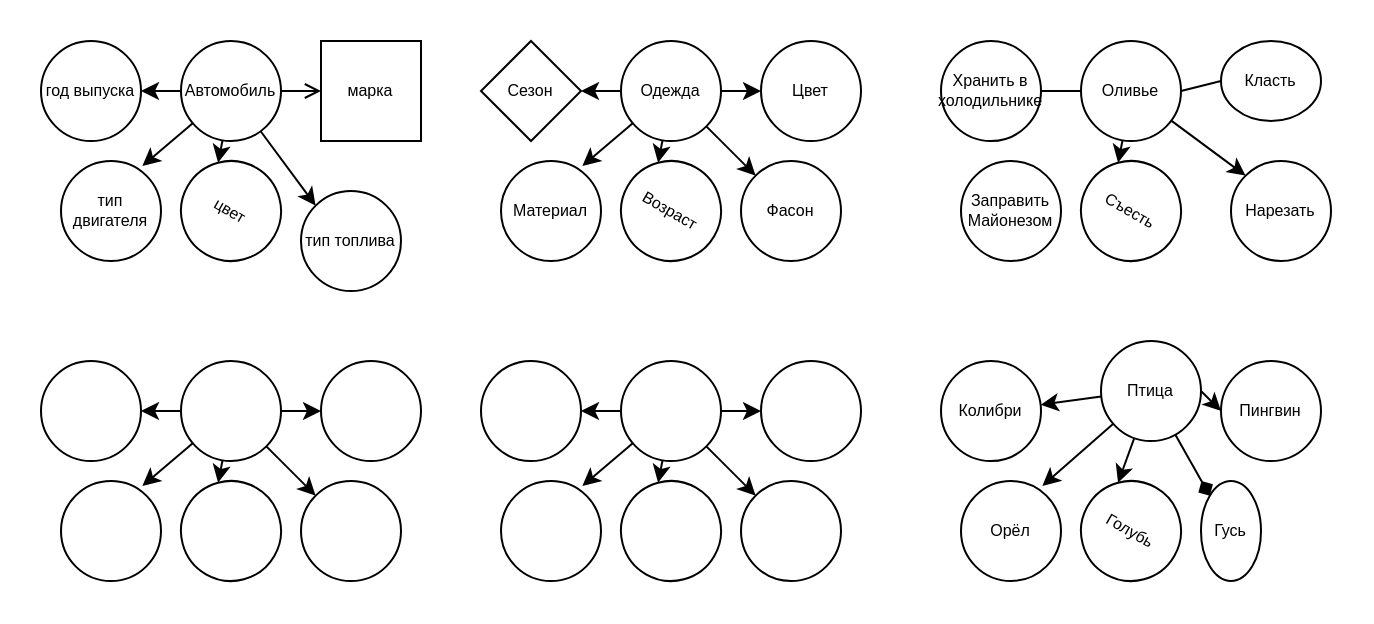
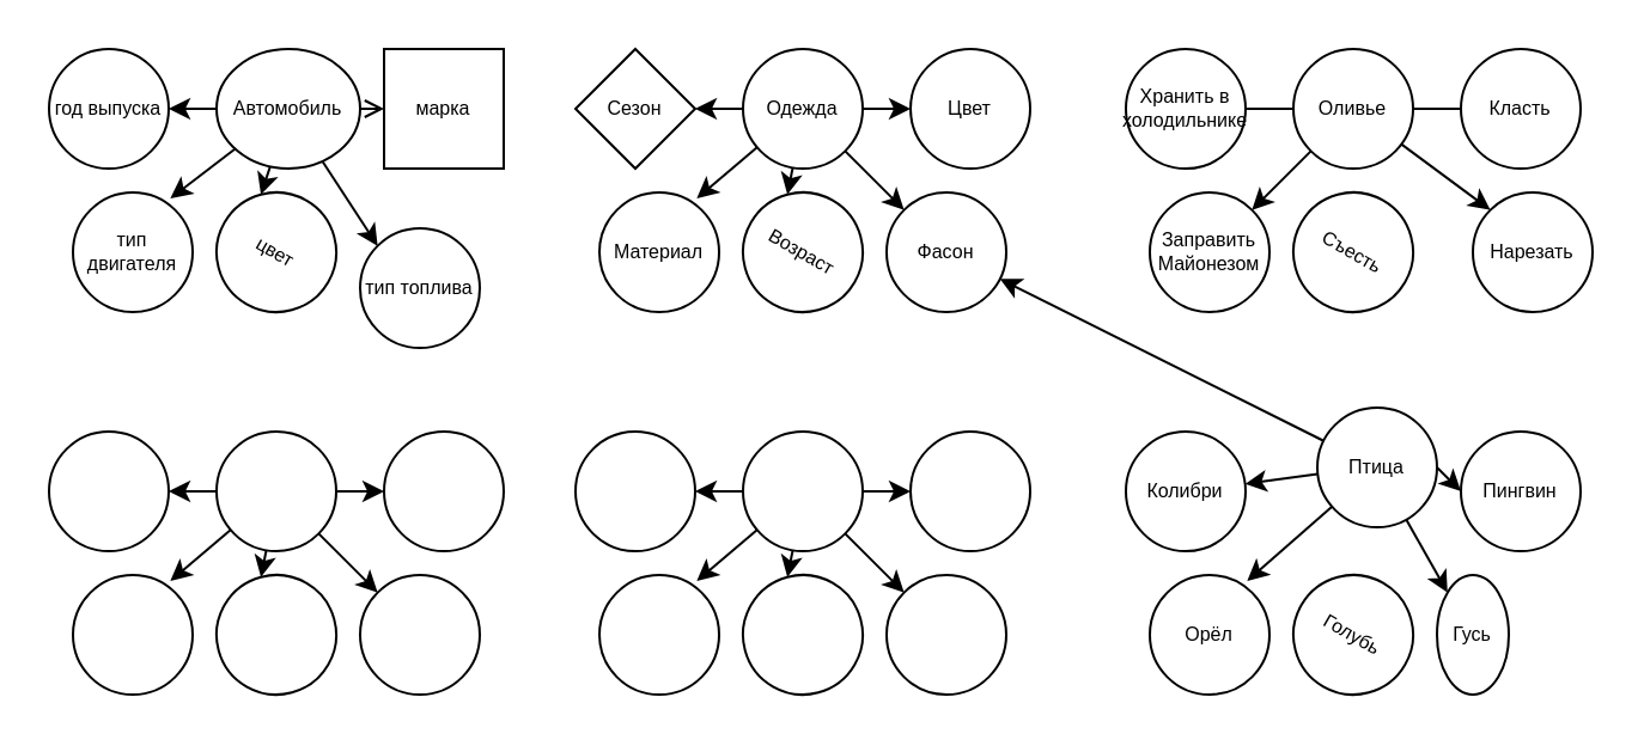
  <mxCell id="0" />
  <mxCell id="1" parent="0" />
  <mxCell id="2" style="edgeStyle=none;rounded=0;orthogonalLoop=1;jettySize=auto;html=1;fontSize=8;" edge="1" parent="1" source="7" target="8"><mxGeometry relative="1" as="geometry" /></mxCell>
  <mxCell id="3" style="edgeStyle=none;rounded=0;orthogonalLoop=1;jettySize=auto;html=1;exitX=1;exitY=0.5;exitDx=0;exitDy=0;entryX=0;entryY=0.5;entryDx=0;entryDy=0;fontSize=8;endArrow=open;" edge="1" parent="1" source="7" target="9"><mxGeometry relative="1" as="geometry" /></mxCell>
  <mxCell id="4" style="edgeStyle=none;rounded=0;orthogonalLoop=1;jettySize=auto;html=1;entryX=0;entryY=0;entryDx=0;entryDy=0;fontSize=8;" edge="1" parent="1" source="7" target="10"><mxGeometry relative="1" as="geometry" /></mxCell>
  <mxCell id="5" style="edgeStyle=none;rounded=0;orthogonalLoop=1;jettySize=auto;html=1;entryX=0;entryY=0;entryDx=0;entryDy=0;fontSize=8;" edge="1" parent="1" source="7" target="11"><mxGeometry relative="1" as="geometry" /></mxCell>
  <mxCell id="6" style="edgeStyle=none;rounded=0;orthogonalLoop=1;jettySize=auto;html=1;entryX=0.814;entryY=0.049;entryDx=0;entryDy=0;entryPerimeter=0;fontSize=8;" edge="1" parent="1" source="7" target="12"><mxGeometry relative="1" as="geometry" /></mxCell>
- <mxCell id="7" value="&lt;div style=&quot;font-size: 8px;&quot;&gt;&lt;span style=&quot;font-size: 8px;&quot;&gt;Автомобиль&lt;/span&gt;&lt;/div&gt;" style="ellipse;whiteSpace=wrap;html=1;aspect=fixed;align=center;fontSize=8;" vertex="1" parent="1"><mxGeometry x="90" y="20" width="50" height="50" as="geometry" /></mxCell>
+ <mxCell id="7" value="&lt;div style=&quot;font-size: 8px;&quot;&gt;&lt;span style=&quot;font-size: 8px;&quot;&gt;Автомобиль&lt;/span&gt;&lt;/div&gt;" style="ellipse;whiteSpace=wrap;html=1;aspect=fixed;align=center;fontSize=8;" vertex="1" parent="1"><mxGeometry x="90" y="20" width="60" height="50" as="geometry" /></mxCell>
  <mxCell id="8" value="&lt;font style=&quot;font-size: 8px;&quot;&gt;год выпуска&lt;/font&gt;" style="ellipse;whiteSpace=wrap;html=1;aspect=fixed;fontSize=8;" vertex="1" parent="1"><mxGeometry x="20" y="20" width="50" height="50" as="geometry" /></mxCell>
  <mxCell id="9" value="марка" style="whiteSpace=wrap;html=1;aspect=fixed;fontSize=8;rounded=0;" vertex="1" parent="1"><mxGeometry x="160" y="20" width="50" height="50" as="geometry" /></mxCell>
  <mxCell id="10" value="тип топлива" style="ellipse;whiteSpace=wrap;html=1;aspect=fixed;fontSize=8;" vertex="1" parent="1"><mxGeometry x="150" y="95" width="50" height="50" as="geometry" /></mxCell>
  <mxCell id="11" value="&lt;font style=&quot;font-size: 8px;&quot;&gt;цвет&lt;/font&gt;" style="ellipse;whiteSpace=wrap;html=1;aspect=fixed;rotation=30;fontSize=8;" vertex="1" parent="1"><mxGeometry x="90" y="80" width="50" height="50" as="geometry" /></mxCell>
  <mxCell id="12" value="тип двигателя" style="ellipse;whiteSpace=wrap;html=1;aspect=fixed;fontSize=8;" vertex="1" parent="1"><mxGeometry x="30" y="80" width="50" height="50" as="geometry" /></mxCell>
  <mxCell id="13" style="edgeStyle=none;rounded=0;orthogonalLoop=1;jettySize=auto;html=1;fontSize=8;" edge="1" parent="1" source="18" target="19"><mxGeometry relative="1" as="geometry" /></mxCell>
  <mxCell id="14" style="edgeStyle=none;rounded=0;orthogonalLoop=1;jettySize=auto;html=1;exitX=1;exitY=0.5;exitDx=0;exitDy=0;entryX=0;entryY=0.5;entryDx=0;entryDy=0;fontSize=8;" edge="1" parent="1" source="18" target="20"><mxGeometry relative="1" as="geometry" /></mxCell>
  <mxCell id="15" style="edgeStyle=none;rounded=0;orthogonalLoop=1;jettySize=auto;html=1;entryX=0;entryY=0;entryDx=0;entryDy=0;fontSize=8;" edge="1" parent="1" source="18" target="21"><mxGeometry relative="1" as="geometry" /></mxCell>
  <mxCell id="16" style="edgeStyle=none;rounded=0;orthogonalLoop=1;jettySize=auto;html=1;entryX=0;entryY=0;entryDx=0;entryDy=0;fontSize=8;" edge="1" parent="1" source="18" target="22"><mxGeometry relative="1" as="geometry" /></mxCell>
  <mxCell id="17" style="edgeStyle=none;rounded=0;orthogonalLoop=1;jettySize=auto;html=1;entryX=0.814;entryY=0.049;entryDx=0;entryDy=0;entryPerimeter=0;fontSize=8;" edge="1" parent="1" source="18" target="23"><mxGeometry relative="1" as="geometry" /></mxCell>
  <mxCell id="18" value="Одежда" style="ellipse;whiteSpace=wrap;html=1;aspect=fixed;fontSize=8;" vertex="1" parent="1"><mxGeometry x="310" y="20" width="50" height="50" as="geometry" /></mxCell>
  <mxCell id="19" value="Сезон" style="rhombus;whiteSpace=wrap;html=1;aspect=fixed;fontSize=8;" vertex="1" parent="1"><mxGeometry x="240" y="20" width="50" height="50" as="geometry" /></mxCell>
  <mxCell id="20" value="Цвет" style="ellipse;whiteSpace=wrap;html=1;aspect=fixed;fontSize=8;" vertex="1" parent="1"><mxGeometry x="380" y="20" width="50" height="50" as="geometry" /></mxCell>
  <mxCell id="21" value="Фасон" style="ellipse;whiteSpace=wrap;html=1;aspect=fixed;fontSize=8;" vertex="1" parent="1"><mxGeometry x="370" y="80" width="50" height="50" as="geometry" /></mxCell>
  <mxCell id="22" value="Возраст" style="ellipse;whiteSpace=wrap;html=1;aspect=fixed;rotation=30;fontSize=8;" vertex="1" parent="1"><mxGeometry x="310" y="80" width="50" height="50" as="geometry" /></mxCell>
  <mxCell id="23" value="Материал" style="ellipse;whiteSpace=wrap;html=1;aspect=fixed;fontSize=8;" vertex="1" parent="1"><mxGeometry x="250" y="80" width="50" height="50" as="geometry" /></mxCell>
  <mxCell id="24" style="edgeStyle=none;rounded=0;orthogonalLoop=1;jettySize=auto;html=1;fontSize=8;" edge="1" parent="1" source="29" target="30"><mxGeometry relative="1" as="geometry" /></mxCell>
  <mxCell id="25" style="edgeStyle=none;rounded=0;orthogonalLoop=1;jettySize=auto;html=1;exitX=1;exitY=0.5;exitDx=0;exitDy=0;entryX=0;entryY=0.5;entryDx=0;entryDy=0;fontSize=8;" edge="1" parent="1" source="29" target="31"><mxGeometry relative="1" as="geometry" /></mxCell>
  <mxCell id="26" style="edgeStyle=none;rounded=0;orthogonalLoop=1;jettySize=auto;html=1;entryX=0;entryY=0;entryDx=0;entryDy=0;fontSize=8;" edge="1" parent="1" source="29" target="32"><mxGeometry relative="1" as="geometry" /></mxCell>
  <mxCell id="27" style="edgeStyle=none;rounded=0;orthogonalLoop=1;jettySize=auto;html=1;entryX=0;entryY=0;entryDx=0;entryDy=0;fontSize=8;" edge="1" parent="1" source="29" target="33"><mxGeometry relative="1" as="geometry" /></mxCell>
  <mxCell id="28" style="edgeStyle=none;rounded=0;orthogonalLoop=1;jettySize=auto;html=1;entryX=0.814;entryY=0.049;entryDx=0;entryDy=0;entryPerimeter=0;fontSize=8;" edge="1" parent="1" source="29" target="34"><mxGeometry relative="1" as="geometry" /></mxCell>
  <mxCell id="29" value="" style="ellipse;whiteSpace=wrap;html=1;aspect=fixed;fontSize=8;" vertex="1" parent="1"><mxGeometry x="90" y="180" width="50" height="50" as="geometry" /></mxCell>
  <mxCell id="30" value="" style="ellipse;whiteSpace=wrap;html=1;aspect=fixed;fontSize=8;" vertex="1" parent="1"><mxGeometry x="20" y="180" width="50" height="50" as="geometry" /></mxCell>
  <mxCell id="31" value="" style="ellipse;whiteSpace=wrap;html=1;aspect=fixed;fontSize=8;" vertex="1" parent="1"><mxGeometry x="160" y="180" width="50" height="50" as="geometry" /></mxCell>
  <mxCell id="32" value="" style="ellipse;whiteSpace=wrap;html=1;aspect=fixed;fontSize=8;" vertex="1" parent="1"><mxGeometry x="150" y="240" width="50" height="50" as="geometry" /></mxCell>
  <mxCell id="33" value="" style="ellipse;whiteSpace=wrap;html=1;aspect=fixed;rotation=30;fontSize=8;" vertex="1" parent="1"><mxGeometry x="90" y="240" width="50" height="50" as="geometry" /></mxCell>
  <mxCell id="34" value="" style="ellipse;whiteSpace=wrap;html=1;aspect=fixed;fontSize=8;" vertex="1" parent="1"><mxGeometry x="30" y="240" width="50" height="50" as="geometry" /></mxCell>
  <mxCell id="35" style="edgeStyle=none;rounded=0;orthogonalLoop=1;jettySize=auto;html=1;fontSize=8;" edge="1" parent="1" source="40" target="41"><mxGeometry relative="1" as="geometry" /></mxCell>
  <mxCell id="36" style="edgeStyle=none;rounded=0;orthogonalLoop=1;jettySize=auto;html=1;exitX=1;exitY=0.5;exitDx=0;exitDy=0;entryX=0;entryY=0.5;entryDx=0;entryDy=0;fontSize=8;" edge="1" parent="1" source="40" target="42"><mxGeometry relative="1" as="geometry" /></mxCell>
  <mxCell id="37" style="edgeStyle=none;rounded=0;orthogonalLoop=1;jettySize=auto;html=1;entryX=0;entryY=0;entryDx=0;entryDy=0;fontSize=8;" edge="1" parent="1" source="40" target="43"><mxGeometry relative="1" as="geometry" /></mxCell>
  <mxCell id="38" style="edgeStyle=none;rounded=0;orthogonalLoop=1;jettySize=auto;html=1;entryX=0;entryY=0;entryDx=0;entryDy=0;fontSize=8;" edge="1" parent="1" source="40" target="44"><mxGeometry relative="1" as="geometry" /></mxCell>
  <mxCell id="39" style="edgeStyle=none;rounded=0;orthogonalLoop=1;jettySize=auto;html=1;entryX=0.814;entryY=0.049;entryDx=0;entryDy=0;entryPerimeter=0;fontSize=8;" edge="1" parent="1" source="40" target="45"><mxGeometry relative="1" as="geometry" /></mxCell>
  <mxCell id="40" value="" style="ellipse;whiteSpace=wrap;html=1;aspect=fixed;fontSize=8;" vertex="1" parent="1"><mxGeometry x="310" y="180" width="50" height="50" as="geometry" /></mxCell>
  <mxCell id="41" value="" style="ellipse;whiteSpace=wrap;html=1;aspect=fixed;fontSize=8;" vertex="1" parent="1"><mxGeometry x="240" y="180" width="50" height="50" as="geometry" /></mxCell>
  <mxCell id="42" value="" style="ellipse;whiteSpace=wrap;html=1;aspect=fixed;fontSize=8;" vertex="1" parent="1"><mxGeometry x="380" y="180" width="50" height="50" as="geometry" /></mxCell>
  <mxCell id="43" value="" style="ellipse;whiteSpace=wrap;html=1;aspect=fixed;fontSize=8;" vertex="1" parent="1"><mxGeometry x="370" y="240" width="50" height="50" as="geometry" /></mxCell>
  <mxCell id="44" value="" style="ellipse;whiteSpace=wrap;html=1;aspect=fixed;rotation=30;fontSize=8;" vertex="1" parent="1"><mxGeometry x="310" y="240" width="50" height="50" as="geometry" /></mxCell>
  <mxCell id="45" value="" style="ellipse;whiteSpace=wrap;html=1;aspect=fixed;fontSize=8;" vertex="1" parent="1"><mxGeometry x="250" y="240" width="50" height="50" as="geometry" /></mxCell>
  <mxCell id="46" style="edgeStyle=none;rounded=0;orthogonalLoop=1;jettySize=auto;html=1;fontSize=8;endArrow=none;" edge="1" parent="1" source="50" target="51"><mxGeometry relative="1" as="geometry" /></mxCell>
  <mxCell id="47" style="edgeStyle=none;rounded=0;orthogonalLoop=1;jettySize=auto;html=1;exitX=1;exitY=0.5;exitDx=0;exitDy=0;entryX=0;entryY=0.5;entryDx=0;entryDy=0;fontSize=8;endArrow=none;" edge="1" parent="1" source="50" target="52"><mxGeometry relative="1" as="geometry" /></mxCell>
  <mxCell id="48" style="edgeStyle=none;rounded=0;orthogonalLoop=1;jettySize=auto;html=1;entryX=0;entryY=0;entryDx=0;entryDy=0;fontSize=8;" edge="1" parent="1" source="50" target="53"><mxGeometry relative="1" as="geometry" /></mxCell>
- <mxCell id="49" style="edgeStyle=none;rounded=0;orthogonalLoop=1;jettySize=auto;html=1;entryX=0;entryY=0;entryDx=0;entryDy=0;fontSize=8;" edge="1" parent="1" source="50" target="54"><mxGeometry relative="1" as="geometry" /></mxCell>
+ <mxCell id="49" style="edgeStyle=none;rounded=0;orthogonalLoop=1;jettySize=auto;html=1;fontSize=8;" edge="1" parent="1" source="50" target="55"><mxGeometry relative="1" as="geometry" /></mxCell>
  <mxCell id="50" value="Оливье" style="ellipse;whiteSpace=wrap;html=1;aspect=fixed;fontSize=8;" vertex="1" parent="1"><mxGeometry x="540" y="20" width="50" height="50" as="geometry" /></mxCell>
  <mxCell id="51" value="Хранить в холодильнике&lt;br&gt;" style="ellipse;whiteSpace=wrap;html=1;aspect=fixed;fontSize=8;" vertex="1" parent="1"><mxGeometry x="470" y="20" width="50" height="50" as="geometry" /></mxCell>
- <mxCell id="52" value="Класть" style="ellipse;whiteSpace=wrap;html=1;aspect=fixed;fontSize=8;" vertex="1" parent="1"><mxGeometry x="610" y="20" width="50" height="40" as="geometry" /></mxCell>
+ <mxCell id="52" value="Класть" style="ellipse;whiteSpace=wrap;html=1;aspect=fixed;fontSize=8;" vertex="1" parent="1"><mxGeometry x="610" y="20" width="50" height="50" as="geometry" /></mxCell>
  <mxCell id="53" value="Нарезать" style="ellipse;whiteSpace=wrap;html=1;aspect=fixed;fontSize=8;" vertex="1" parent="1"><mxGeometry x="615" y="80" width="50" height="50" as="geometry" /></mxCell>
  <mxCell id="54" value="Съесть" style="ellipse;whiteSpace=wrap;html=1;aspect=fixed;rotation=30;fontSize=8;" vertex="1" parent="1"><mxGeometry x="540" y="80" width="50" height="50" as="geometry" /></mxCell>
  <mxCell id="55" value="Заправить&lt;br&gt;Майонезом" style="ellipse;whiteSpace=wrap;html=1;aspect=fixed;fontSize=8;" vertex="1" parent="1"><mxGeometry x="480" y="80" width="50" height="50" as="geometry" /></mxCell>
  <mxCell id="56" style="edgeStyle=none;rounded=0;orthogonalLoop=1;jettySize=auto;html=1;fontSize=8;" edge="1" parent="1" source="61" target="62"><mxGeometry relative="1" as="geometry" /></mxCell>
  <mxCell id="57" style="edgeStyle=none;rounded=0;orthogonalLoop=1;jettySize=auto;html=1;exitX=1;exitY=0.5;exitDx=0;exitDy=0;entryX=0;entryY=0.5;entryDx=0;entryDy=0;fontSize=8;" edge="1" parent="1" source="61" target="63"><mxGeometry relative="1" as="geometry" /></mxCell>
- <mxCell id="58" style="edgeStyle=none;rounded=0;orthogonalLoop=1;jettySize=auto;html=1;entryX=0;entryY=0;entryDx=0;entryDy=0;fontSize=8;endArrow=diamond;" edge="1" parent="1" source="61" target="64"><mxGeometry relative="1" as="geometry" /></mxCell>
- <mxCell id="59" style="edgeStyle=none;rounded=0;orthogonalLoop=1;jettySize=auto;html=1;entryX=0;entryY=0;entryDx=0;entryDy=0;fontSize=8;" edge="1" parent="1" source="61" target="65"><mxGeometry relative="1" as="geometry" /></mxCell>
+ <mxCell id="58" style="edgeStyle=none;rounded=0;orthogonalLoop=1;jettySize=auto;html=1;entryX=0;entryY=0;entryDx=0;entryDy=0;fontSize=8;" edge="1" parent="1" source="61" target="64"><mxGeometry relative="1" as="geometry" /></mxCell>
+ <mxCell id="59" style="edgeStyle=none;rounded=0;orthogonalLoop=1;jettySize=auto;html=1;fontSize=8;" edge="1" parent="1" source="61" target="21"><mxGeometry relative="1" as="geometry" /></mxCell>
  <mxCell id="60" style="edgeStyle=none;rounded=0;orthogonalLoop=1;jettySize=auto;html=1;entryX=0.814;entryY=0.049;entryDx=0;entryDy=0;entryPerimeter=0;fontSize=8;" edge="1" parent="1" source="61" target="66"><mxGeometry relative="1" as="geometry" /></mxCell>
  <mxCell id="61" value="Птица" style="ellipse;whiteSpace=wrap;html=1;aspect=fixed;fontSize=8;" vertex="1" parent="1"><mxGeometry x="550" y="170" width="50" height="50" as="geometry" /></mxCell>
  <mxCell id="62" value="Колибри" style="ellipse;whiteSpace=wrap;html=1;aspect=fixed;fontSize=8;" vertex="1" parent="1"><mxGeometry x="470" y="180" width="50" height="50" as="geometry" /></mxCell>
  <mxCell id="63" value="Пингвин" style="ellipse;whiteSpace=wrap;html=1;aspect=fixed;fontSize=8;" vertex="1" parent="1"><mxGeometry x="610" y="180" width="50" height="50" as="geometry" /></mxCell>
  <mxCell id="64" value="Гусь" style="ellipse;whiteSpace=wrap;html=1;aspect=fixed;fontSize=8;" vertex="1" parent="1"><mxGeometry x="600" y="240" width="30" height="50" as="geometry" /></mxCell>
  <mxCell id="65" value="Голубь" style="ellipse;whiteSpace=wrap;html=1;aspect=fixed;rotation=30;fontSize=8;" vertex="1" parent="1"><mxGeometry x="540" y="240" width="50" height="50" as="geometry" /></mxCell>
  <mxCell id="66" value="Орёл" style="ellipse;whiteSpace=wrap;html=1;aspect=fixed;fontSize=8;" vertex="1" parent="1"><mxGeometry x="480" y="240" width="50" height="50" as="geometry" /></mxCell>
